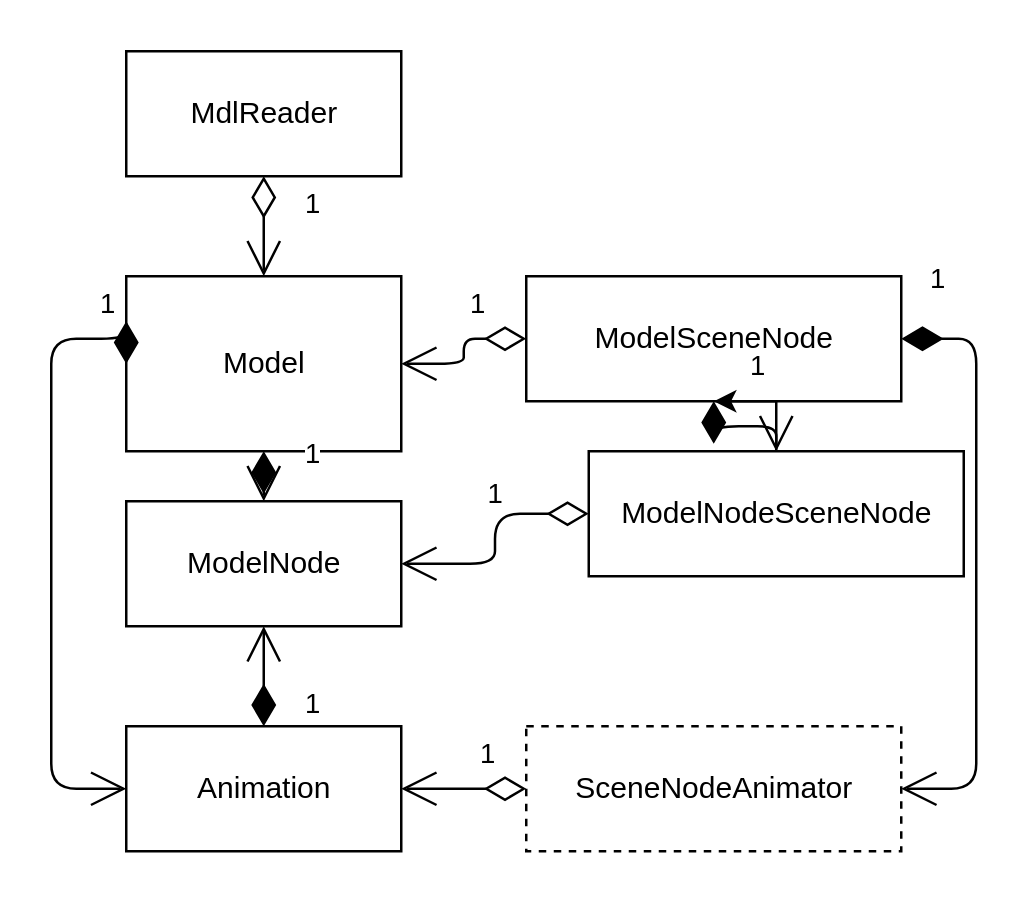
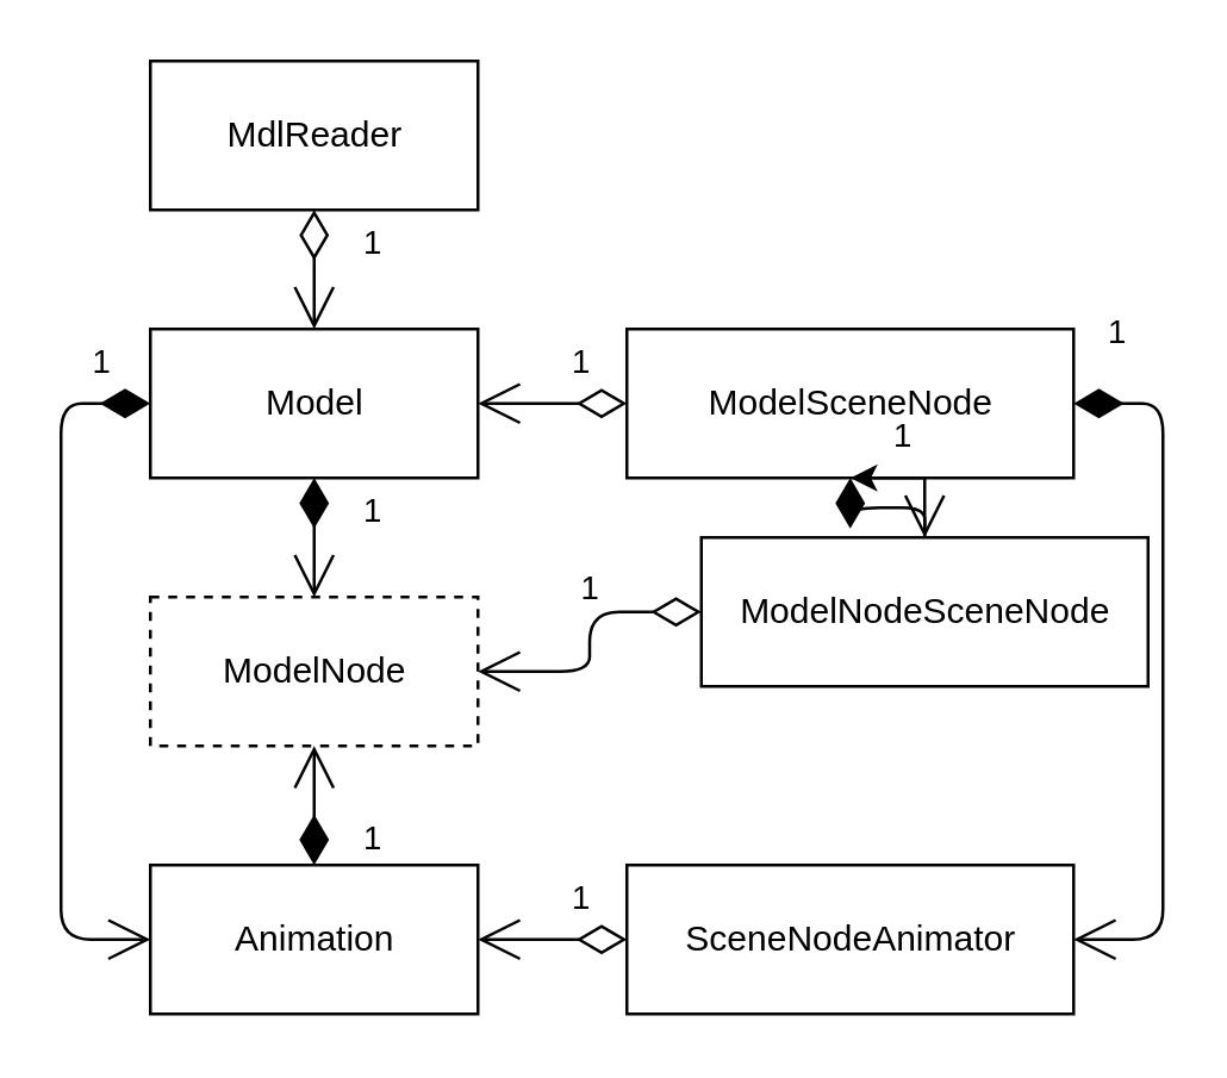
  <mxCell id="0" />
  <mxCell id="1" parent="0" />
  <mxCell id="2" value="MdlReader" style="html=1;" parent="1" vertex="1"><mxGeometry x="50" y="20" width="110" height="50" as="geometry" /></mxCell>
- <mxCell id="3" value="Model" style="html=1;" parent="1" vertex="1"><mxGeometry x="50" y="110" width="110" height="70" as="geometry" /></mxCell>
- <mxCell id="4" value="ModelNode" style="html=1;" parent="1" vertex="1"><mxGeometry x="50" y="200" width="110" height="50" as="geometry" /></mxCell>
+ <mxCell id="3" value="Model" style="html=1;" parent="1" vertex="1"><mxGeometry x="50" y="110" width="110" height="50" as="geometry" /></mxCell>
+ <mxCell id="4" value="ModelNode" style="html=1;dashed=1;" parent="1" vertex="1"><mxGeometry x="50" y="200" width="110" height="50" as="geometry" /></mxCell>
  <mxCell id="5" value="Animation" style="html=1;" parent="1" vertex="1"><mxGeometry x="50" y="290" width="110" height="50" as="geometry" /></mxCell>
  <mxCell id="6" value="ModelSceneNode" style="html=1;" parent="1" vertex="1"><mxGeometry x="210" y="110" width="150" height="50" as="geometry" /></mxCell>
  <mxCell id="7" value="" style="edgeStyle=orthogonalEdgeStyle;rounded=0;orthogonalLoop=1;jettySize=auto;html=1;" parent="1" source="8" target="6" edge="1"><mxGeometry relative="1" as="geometry" /></mxCell>
  <mxCell id="8" value="ModelNodeSceneNode" style="html=1;" parent="1" vertex="1"><mxGeometry x="235" y="180" width="150" height="50" as="geometry" /></mxCell>
- <mxCell id="9" value="SceneNodeAnimator" style="html=1;dashed=1;" parent="1" vertex="1"><mxGeometry x="210" y="290" width="150" height="50" as="geometry" /></mxCell>
+ <mxCell id="9" value="SceneNodeAnimator" style="html=1;" parent="1" vertex="1"><mxGeometry x="210" y="290" width="150" height="50" as="geometry" /></mxCell>
  <mxCell id="10" value="1" style="endArrow=open;html=1;endSize=12;startArrow=diamondThin;startSize=14;startFill=1;edgeStyle=orthogonalEdgeStyle;align=left;verticalAlign=bottom;exitX=0.5;exitY=1;exitDx=0;exitDy=0;entryX=0.5;entryY=0;entryDx=0;entryDy=0;" parent="1" source="3" target="4" edge="1"><mxGeometry y="15" relative="1" as="geometry"><mxPoint x="240" y="400" as="sourcePoint" /><mxPoint x="400" y="400" as="targetPoint" /><mxPoint as="offset" /></mxGeometry></mxCell>
  <mxCell id="11" value="1" style="endArrow=open;html=1;endSize=12;startArrow=diamondThin;startSize=14;startFill=1;edgeStyle=orthogonalEdgeStyle;align=left;verticalAlign=bottom;exitX=0;exitY=0.5;exitDx=0;exitDy=0;entryX=0;entryY=0.5;entryDx=0;entryDy=0;" parent="1" source="3" target="5" edge="1"><mxGeometry x="-0.826" y="-5" relative="1" as="geometry"><mxPoint x="210" y="400" as="sourcePoint" /><mxPoint x="0" y="330" as="targetPoint" /><Array as="points"><mxPoint x="20" y="135" /><mxPoint x="20" y="315" /></Array><mxPoint as="offset" /></mxGeometry></mxCell>
  <mxCell id="12" value="1" style="endArrow=open;html=1;endSize=12;startArrow=diamondThin;startSize=14;startFill=1;edgeStyle=orthogonalEdgeStyle;align=left;verticalAlign=bottom;exitX=0.5;exitY=0;exitDx=0;exitDy=0;entryX=0.5;entryY=1;entryDx=0;entryDy=0;" parent="1" source="5" target="4" edge="1"><mxGeometry x="-1" y="-15" relative="1" as="geometry"><mxPoint x="190" y="300" as="sourcePoint" /><mxPoint x="350" y="300" as="targetPoint" /><mxPoint as="offset" /></mxGeometry></mxCell>
  <mxCell id="13" value="1" style="endArrow=open;html=1;endSize=12;startArrow=diamondThin;startSize=14;startFill=0;edgeStyle=orthogonalEdgeStyle;align=left;verticalAlign=bottom;exitX=0.5;exitY=1;exitDx=0;exitDy=0;entryX=0.5;entryY=0;entryDx=0;entryDy=0;" parent="1" source="2" target="3" edge="1"><mxGeometry y="15" relative="1" as="geometry"><mxPoint x="170" y="190" as="sourcePoint" /><mxPoint x="330" y="190" as="targetPoint" /><mxPoint as="offset" /></mxGeometry></mxCell>
  <mxCell id="14" value="1" style="endArrow=open;html=1;endSize=12;startArrow=diamondThin;startSize=14;startFill=0;edgeStyle=orthogonalEdgeStyle;align=left;verticalAlign=bottom;exitX=0;exitY=0.5;exitDx=0;exitDy=0;entryX=1;entryY=0.5;entryDx=0;entryDy=0;" parent="1" source="8" target="4" edge="1"><mxGeometry x="-0.2" y="-5" relative="1" as="geometry"><mxPoint x="190" y="400" as="sourcePoint" /><mxPoint x="350" y="400" as="targetPoint" /><mxPoint as="offset" /></mxGeometry></mxCell>
  <mxCell id="15" value="1" style="endArrow=open;html=1;endSize=12;startArrow=diamondThin;startSize=14;startFill=0;edgeStyle=orthogonalEdgeStyle;align=left;verticalAlign=bottom;exitX=0;exitY=0.5;exitDx=0;exitDy=0;entryX=1;entryY=0.5;entryDx=0;entryDy=0;" parent="1" source="6" target="3" edge="1"><mxGeometry x="-0.2" y="-5" relative="1" as="geometry"><mxPoint x="180" y="70" as="sourcePoint" /><mxPoint x="340" y="70" as="targetPoint" /><mxPoint as="offset" /></mxGeometry></mxCell>
  <mxCell id="16" value="1" style="endArrow=open;html=1;endSize=12;startArrow=diamondThin;startSize=14;startFill=1;edgeStyle=orthogonalEdgeStyle;align=left;verticalAlign=bottom;exitX=0.5;exitY=1;exitDx=0;exitDy=0;entryX=0.5;entryY=0;entryDx=0;entryDy=0;" parent="1" source="6" target="8" edge="1"><mxGeometry y="15" relative="1" as="geometry"><mxPoint x="310" y="260" as="sourcePoint" /><mxPoint x="470" y="260" as="targetPoint" /><mxPoint as="offset" /></mxGeometry></mxCell>
  <mxCell id="17" value="1" style="endArrow=open;html=1;endSize=12;startArrow=diamondThin;startSize=14;startFill=1;edgeStyle=orthogonalEdgeStyle;align=left;verticalAlign=bottom;exitX=1;exitY=0.5;exitDx=0;exitDy=0;entryX=1;entryY=0.5;entryDx=0;entryDy=0;" parent="1" source="6" target="9" edge="1"><mxGeometry x="-0.917" y="15" relative="1" as="geometry"><mxPoint x="570" y="270" as="sourcePoint" /><mxPoint x="730" y="270" as="targetPoint" /><Array as="points"><mxPoint x="390" y="135" /><mxPoint x="390" y="315" /></Array><mxPoint as="offset" /></mxGeometry></mxCell>
  <mxCell id="18" value="1" style="endArrow=open;html=1;endSize=12;startArrow=diamondThin;startSize=14;startFill=0;edgeStyle=orthogonalEdgeStyle;align=left;verticalAlign=bottom;exitX=0;exitY=0.5;exitDx=0;exitDy=0;entryX=1;entryY=0.5;entryDx=0;entryDy=0;" parent="1" source="9" target="5" edge="1"><mxGeometry x="-0.2" y="-5" relative="1" as="geometry"><mxPoint x="130" y="420" as="sourcePoint" /><mxPoint x="290" y="420" as="targetPoint" /><mxPoint as="offset" /></mxGeometry></mxCell>
